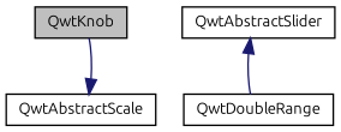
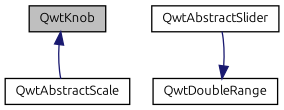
  digraph {
    fontname=Ubuntu
    node [color=black fillcolor=white fontname=Ubuntu fontsize=10 shape=record style=filled]
    edge [color=midnightblue dir=back fontname=Ubuntu fontsize=10 labelfontname=FreeSans labelfontsize=10 style=solid]
    n1 [fillcolor=grey75 fontcolor=black height=0.2 label=QwtKnob width=0.4]
    n2 [height=0.2 label=QwtAbstractSlider width=0.4]
    n3 [height=0.2 label=QwtDoubleRange width=0.4]
    n4 [height=0.2 label=QwtAbstractScale width=0.4]
-   n2 -> n3
-   n4 -> n1
+   n3 -> n2
+   n1 -> n4
  }
